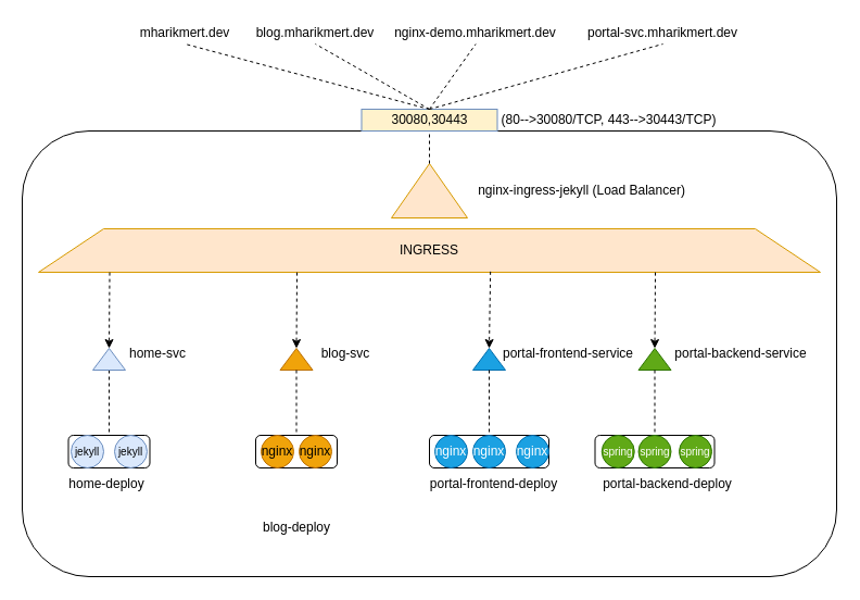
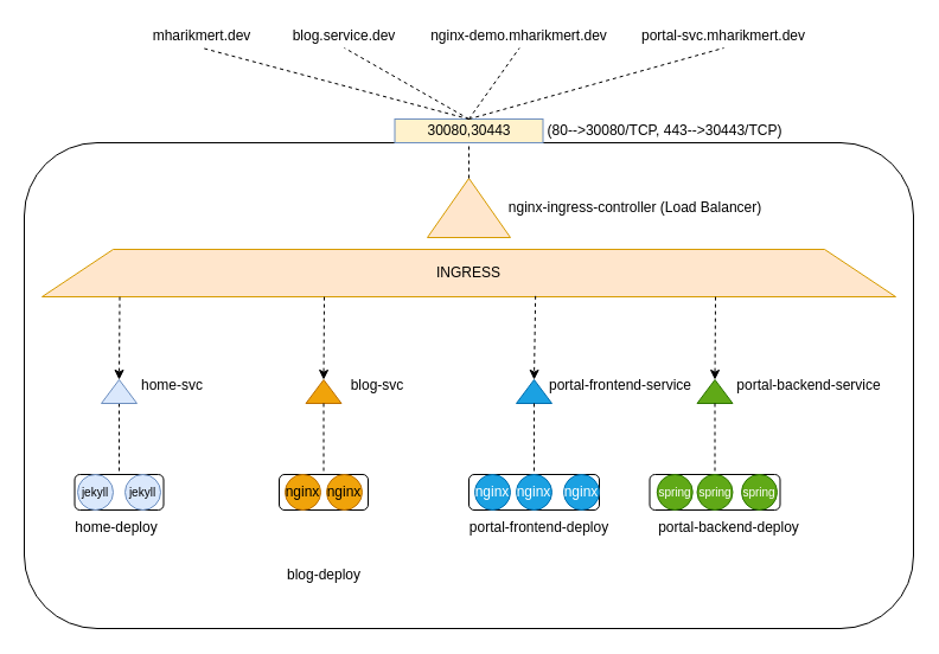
  <mxCell id="0" />
  <mxCell id="1" parent="0" />
  <mxCell id="2" value="nginx-demo.mharikmert.dev" style="text;html=1;strokeColor=none;fillColor=none;align=center;verticalAlign=middle;whiteSpace=wrap;rounded=0;" vertex="1" parent="1"><mxGeometry x="360.25" y="20" width="154.75" height="20" as="geometry" /></mxCell>
- <mxCell id="3" value="blog.mharikmert.dev" style="text;html=1;strokeColor=none;fillColor=none;align=center;verticalAlign=middle;whiteSpace=wrap;rounded=0;" vertex="1" parent="1"><mxGeometry x="235" y="20" width="110" height="20" as="geometry" /></mxCell>
+ <mxCell id="3" value="blog.service.dev" style="text;html=1;strokeColor=none;fillColor=none;align=center;verticalAlign=middle;whiteSpace=wrap;rounded=0;" vertex="1" parent="1"><mxGeometry x="235" y="20" width="110" height="20" as="geometry" /></mxCell>
  <mxCell id="4" value="mharikmert.dev" style="text;html=1;strokeColor=none;fillColor=none;align=center;verticalAlign=middle;whiteSpace=wrap;rounded=0;" vertex="1" parent="1"><mxGeometry x="125" y="20" width="90" height="20" as="geometry" /></mxCell>
  <mxCell id="5" value="portal-svc.mharikmert.dev" style="text;html=1;strokeColor=none;fillColor=none;align=center;verticalAlign=middle;whiteSpace=wrap;rounded=0;" vertex="1" parent="1"><mxGeometry x="525" y="20" width="170" height="20" as="geometry" /></mxCell>
  <mxCell id="6" value="" style="rounded=1;whiteSpace=wrap;html=1;fillColor=default;" vertex="1" parent="1"><mxGeometry x="20" y="120" width="750" height="410" as="geometry" /></mxCell>
  <mxCell id="7" value="" style="shape=trapezoid;perimeter=trapezoidPerimeter;whiteSpace=wrap;html=1;fixedSize=1;size=60;fillColor=#ffe6cc;strokeColor=#d79b00;" vertex="1" parent="1"><mxGeometry x="35" y="210" width="720" height="40" as="geometry" /></mxCell>
  <mxCell id="8" value="INGRESS" style="text;html=1;strokeColor=none;fillColor=none;align=center;verticalAlign=middle;whiteSpace=wrap;rounded=0;" vertex="1" parent="1"><mxGeometry x="365" y="215" width="60" height="30" as="geometry" /></mxCell>
  <mxCell id="9" value="" style="triangle;whiteSpace=wrap;html=1;direction=north;fillColor=#ffe6cc;strokeColor=#d79b00;" vertex="1" parent="1"><mxGeometry x="360" y="150" width="70" height="50" as="geometry" /></mxCell>
- <mxCell id="10" value="nginx-ingress-jekyll (Load Balancer)" style="text;html=1;align=center;verticalAlign=middle;resizable=0;points=[];autosize=1;strokeColor=none;fillColor=none;" vertex="1" parent="1"><mxGeometry x="415" y="160" width="240" height="30" as="geometry" /></mxCell>
+ <mxCell id="10" value="nginx-ingress-controller (Load Balancer)" style="text;html=1;align=center;verticalAlign=middle;resizable=0;points=[];autosize=1;strokeColor=none;fillColor=none;" vertex="1" parent="1"><mxGeometry x="415" y="160" width="240" height="30" as="geometry" /></mxCell>
  <mxCell id="11" value="" style="endArrow=none;dashed=1;html=1;strokeWidth=1;rounded=0;entryX=0.5;entryY=0;entryDx=0;entryDy=0;exitX=1;exitY=0.5;exitDx=0;exitDy=0;" edge="1" parent="1" source="9" target="6"><mxGeometry width="50" height="50" relative="1" as="geometry"><mxPoint x="255" y="270" as="sourcePoint" /><mxPoint x="305" y="220" as="targetPoint" /></mxGeometry></mxCell>
  <mxCell id="12" value="30080,30443" style="rounded=0;whiteSpace=wrap;html=1;strokeColor=#6c8ebf;fillColor=#fff2cc;" vertex="1" parent="1"><mxGeometry x="332.5" y="100" width="125" height="20" as="geometry" /></mxCell>
  <mxCell id="13" value="(80--&amp;gt;30080/TCP, 443--&amp;gt;30443/TCP)" style="text;html=1;align=center;verticalAlign=middle;resizable=0;points=[];autosize=1;strokeColor=none;fillColor=none;" vertex="1" parent="1"><mxGeometry x="450" y="95" width="220" height="30" as="geometry" /></mxCell>
  <mxCell id="14" value="" style="endArrow=none;dashed=1;html=1;rounded=0;entryX=0.5;entryY=1;entryDx=0;entryDy=0;exitX=0.5;exitY=0;exitDx=0;exitDy=0;" edge="1" parent="1" source="12" target="5"><mxGeometry width="50" height="50" relative="1" as="geometry"><mxPoint x="525" y="300" as="sourcePoint" /><mxPoint x="575" y="250" as="targetPoint" /></mxGeometry></mxCell>
  <mxCell id="15" value="" style="endArrow=none;dashed=1;html=1;rounded=0;entryX=0.5;entryY=1;entryDx=0;entryDy=0;" edge="1" parent="1" target="2"><mxGeometry width="50" height="50" relative="1" as="geometry"><mxPoint x="395" y="100" as="sourcePoint" /><mxPoint x="620" y="50" as="targetPoint" /></mxGeometry></mxCell>
  <mxCell id="16" value="" style="endArrow=none;dashed=1;html=1;rounded=0;exitX=0.5;exitY=0;exitDx=0;exitDy=0;entryX=0.5;entryY=1;entryDx=0;entryDy=0;" edge="1" parent="1" source="12" target="4"><mxGeometry width="50" height="50" relative="1" as="geometry"><mxPoint x="405" y="110" as="sourcePoint" /><mxPoint x="255" y="50" as="targetPoint" /></mxGeometry></mxCell>
  <mxCell id="17" value="" style="endArrow=none;dashed=1;html=1;rounded=0;entryX=0.5;entryY=1;entryDx=0;entryDy=0;exitX=0.5;exitY=0;exitDx=0;exitDy=0;" edge="1" parent="1" source="12" target="3"><mxGeometry width="50" height="50" relative="1" as="geometry"><mxPoint x="415" y="120" as="sourcePoint" /><mxPoint x="630" y="60" as="targetPoint" /></mxGeometry></mxCell>
  <mxCell id="18" value="" style="endArrow=classic;html=1;rounded=0;exitX=0.091;exitY=1.003;exitDx=0;exitDy=0;exitPerimeter=0;dashed=1;entryX=1;entryY=0.5;entryDx=0;entryDy=0;" edge="1" parent="1" source="7" target="20"><mxGeometry width="50" height="50" relative="1" as="geometry"><mxPoint x="365" y="260" as="sourcePoint" /><mxPoint x="100" y="310" as="targetPoint" /></mxGeometry></mxCell>
  <mxCell id="19" style="edgeStyle=orthogonalEdgeStyle;orthogonalLoop=1;jettySize=auto;html=1;exitX=0;exitY=0.5;exitDx=0;exitDy=0;entryX=0.5;entryY=0;entryDx=0;entryDy=0;strokeColor=default;fontSize=8;rounded=1;endArrow=none;endFill=0;dashed=1;" edge="1" parent="1" source="20" target="22"><mxGeometry relative="1" as="geometry" /></mxCell>
  <mxCell id="20" value="" style="triangle;whiteSpace=wrap;html=1;direction=north;fillColor=#dae8fc;strokeColor=#6c8ebf;" vertex="1" parent="1"><mxGeometry x="85" y="320" width="30" height="20" as="geometry" /></mxCell>
  <mxCell id="21" value="home-svc" style="text;html=1;strokeColor=none;fillColor=none;align=center;verticalAlign=middle;whiteSpace=wrap;rounded=0;" vertex="1" parent="1"><mxGeometry x="105" y="310" width="80" height="30" as="geometry" /></mxCell>
  <mxCell id="22" value="" style="rounded=1;whiteSpace=wrap;html=1;fontSize=8;fillColor=default;" vertex="1" parent="1"><mxGeometry x="62.5" y="400" width="75" height="30" as="geometry" /></mxCell>
  <mxCell id="23" value="home-deploy" style="text;html=1;strokeColor=none;fillColor=none;align=center;verticalAlign=middle;whiteSpace=wrap;rounded=0;" vertex="1" parent="1"><mxGeometry x="57.5" y="430" width="80" height="30" as="geometry" /></mxCell>
  <mxCell id="24" value="&lt;font size=&quot;1&quot;&gt;jekyll&lt;/font&gt;" style="ellipse;whiteSpace=wrap;html=1;aspect=fixed;fillColor=#dae8fc;strokeColor=#6c8ebf;" vertex="1" parent="1"><mxGeometry x="65" y="400" width="30" height="30" as="geometry" /></mxCell>
  <mxCell id="25" value="" style="endArrow=classic;html=1;rounded=0;exitX=0.091;exitY=1.003;exitDx=0;exitDy=0;exitPerimeter=0;dashed=1;entryX=1;entryY=0.5;entryDx=0;entryDy=0;" edge="1" parent="1" target="26"><mxGeometry width="50" height="50" relative="1" as="geometry"><mxPoint x="273.02" y="250.12" as="sourcePoint" /><mxPoint x="272.5" y="310" as="targetPoint" /></mxGeometry></mxCell>
  <mxCell id="26" value="" style="triangle;whiteSpace=wrap;html=1;direction=north;fillColor=#f0a30a;strokeColor=#BD7000;fontColor=#000000;" vertex="1" parent="1"><mxGeometry x="257.5" y="320" width="30" height="20" as="geometry" /></mxCell>
  <mxCell id="27" style="edgeStyle=orthogonalEdgeStyle;orthogonalLoop=1;jettySize=auto;html=1;exitX=0;exitY=0.5;exitDx=0;exitDy=0;entryX=0.5;entryY=0;entryDx=0;entryDy=0;strokeColor=default;fontSize=8;rounded=1;endArrow=none;endFill=0;dashed=1;" edge="1" parent="1" source="26" target="30"><mxGeometry relative="1" as="geometry" /></mxCell>
  <mxCell id="28" value="" style="ellipse;whiteSpace=wrap;html=1;aspect=fixed;fillColor=#fff2cc;strokeColor=#d6b656;" vertex="1" parent="1"><mxGeometry x="247.5" y="405" width="20" height="20" as="geometry" /></mxCell>
  <mxCell id="29" value="" style="ellipse;whiteSpace=wrap;html=1;aspect=fixed;fillColor=#fff2cc;strokeColor=#d6b656;" vertex="1" parent="1"><mxGeometry x="277.5" y="405" width="20" height="20" as="geometry" /></mxCell>
  <mxCell id="30" value="" style="rounded=1;whiteSpace=wrap;html=1;fontSize=8;fillColor=default;" vertex="1" parent="1"><mxGeometry x="235" y="400" width="75" height="30" as="geometry" /></mxCell>
  <mxCell id="31" value="blog-deploy" style="text;html=1;strokeColor=none;fillColor=none;align=center;verticalAlign=middle;whiteSpace=wrap;rounded=0;" vertex="1" parent="1"><mxGeometry x="232.5" y="470" width="80" height="30" as="geometry" /></mxCell>
  <mxCell id="32" value="blog-svc" style="text;html=1;strokeColor=none;fillColor=none;align=center;verticalAlign=middle;whiteSpace=wrap;rounded=0;" vertex="1" parent="1"><mxGeometry x="277.5" y="310" width="80" height="30" as="geometry" /></mxCell>
  <mxCell id="33" value="nginx" style="ellipse;whiteSpace=wrap;html=1;aspect=fixed;fillColor=#f0a30a;strokeColor=#BD7000;fontColor=#000000;" vertex="1" parent="1"><mxGeometry x="240" y="400" width="30" height="30" as="geometry" /></mxCell>
  <mxCell id="34" value="" style="endArrow=classic;html=1;rounded=0;exitX=0.578;exitY=0.984;exitDx=0;exitDy=0;exitPerimeter=0;dashed=1;entryX=1;entryY=0.5;entryDx=0;entryDy=0;" edge="1" parent="1" source="7" target="35"><mxGeometry width="50" height="50" relative="1" as="geometry"><mxPoint x="433.02" y="250.12" as="sourcePoint" /><mxPoint x="432.5" y="310" as="targetPoint" /></mxGeometry></mxCell>
  <mxCell id="35" value="" style="triangle;whiteSpace=wrap;html=1;direction=north;fillColor=#1ba1e2;strokeColor=#006EAF;fontColor=#ffffff;" vertex="1" parent="1"><mxGeometry x="435" y="320" width="30" height="20" as="geometry" /></mxCell>
  <mxCell id="36" value="portal-frontend-service" style="text;html=1;strokeColor=none;fillColor=none;align=center;verticalAlign=middle;whiteSpace=wrap;rounded=0;" vertex="1" parent="1"><mxGeometry x="457.5" y="310" width="130" height="30" as="geometry" /></mxCell>
  <mxCell id="37" style="edgeStyle=orthogonalEdgeStyle;orthogonalLoop=1;jettySize=auto;html=1;exitX=0;exitY=0.5;exitDx=0;exitDy=0;entryX=0.5;entryY=0;entryDx=0;entryDy=0;strokeColor=default;fontSize=8;rounded=1;endArrow=none;endFill=0;dashed=1;" edge="1" parent="1" source="35" target="39"><mxGeometry relative="1" as="geometry"><Array as="points"><mxPoint x="450" y="340" /></Array></mxGeometry></mxCell>
  <mxCell id="38" value="" style="ellipse;whiteSpace=wrap;html=1;aspect=fixed;fillColor=#fff2cc;strokeColor=#d6b656;" vertex="1" parent="1"><mxGeometry x="407.5" y="405" width="20" height="20" as="geometry" /></mxCell>
  <mxCell id="39" value="" style="rounded=1;whiteSpace=wrap;html=1;fontSize=8;fillColor=default;" vertex="1" parent="1"><mxGeometry x="395" y="400" width="110" height="30" as="geometry" /></mxCell>
  <mxCell id="40" value="portal-frontend-deploy" style="text;html=1;strokeColor=none;fillColor=none;align=center;verticalAlign=middle;whiteSpace=wrap;rounded=0;" vertex="1" parent="1"><mxGeometry x="393.75" y="430" width="121.25" height="30" as="geometry" /></mxCell>
  <mxCell id="41" value="" style="endArrow=classic;html=1;rounded=0;exitX=0.091;exitY=1.003;exitDx=0;exitDy=0;exitPerimeter=0;dashed=1;entryX=1;entryY=0.5;entryDx=0;entryDy=0;" edge="1" parent="1" target="42"><mxGeometry width="50" height="50" relative="1" as="geometry"><mxPoint x="603.02" y="250.12" as="sourcePoint" /><mxPoint x="602.5" y="310" as="targetPoint" /></mxGeometry></mxCell>
  <mxCell id="42" value="" style="triangle;whiteSpace=wrap;html=1;direction=north;fillColor=#60a917;strokeColor=#2D7600;fontColor=#ffffff;" vertex="1" parent="1"><mxGeometry x="587.5" y="320" width="30" height="20" as="geometry" /></mxCell>
  <mxCell id="43" value="portal-backend-service" style="text;html=1;strokeColor=none;fillColor=none;align=center;verticalAlign=middle;whiteSpace=wrap;rounded=0;" vertex="1" parent="1"><mxGeometry x="617.5" y="310" width="127.5" height="30" as="geometry" /></mxCell>
  <mxCell id="44" style="edgeStyle=orthogonalEdgeStyle;orthogonalLoop=1;jettySize=auto;html=1;exitX=0;exitY=0.5;exitDx=0;exitDy=0;entryX=0.5;entryY=0;entryDx=0;entryDy=0;strokeColor=default;fontSize=8;rounded=1;endArrow=none;endFill=0;dashed=1;" edge="1" parent="1" source="42"><mxGeometry relative="1" as="geometry"><mxPoint x="602.5" y="400" as="targetPoint" /></mxGeometry></mxCell>
  <mxCell id="45" value="portal-backend-deploy" style="text;html=1;strokeColor=none;fillColor=none;align=center;verticalAlign=middle;whiteSpace=wrap;rounded=0;" vertex="1" parent="1"><mxGeometry x="553.75" y="430" width="121.25" height="30" as="geometry" /></mxCell>
  <mxCell id="46" value="nginx" style="ellipse;whiteSpace=wrap;html=1;aspect=fixed;fillColor=#1ba1e2;strokeColor=#006EAF;fontColor=#ffffff;" vertex="1" parent="1"><mxGeometry x="400" y="400" width="30" height="30" as="geometry" /></mxCell>
  <mxCell id="47" value="&lt;span style=&quot;font-size: x-small;&quot;&gt;jekyll&lt;/span&gt;" style="ellipse;whiteSpace=wrap;html=1;aspect=fixed;fillColor=#dae8fc;strokeColor=#6c8ebf;" vertex="1" parent="1"><mxGeometry x="105" y="400" width="30" height="30" as="geometry" /></mxCell>
  <mxCell id="48" value="nginx" style="ellipse;whiteSpace=wrap;html=1;aspect=fixed;fillColor=#f0a30a;strokeColor=#BD7000;fontColor=#000000;" vertex="1" parent="1"><mxGeometry x="275" y="400" width="30" height="30" as="geometry" /></mxCell>
  <mxCell id="49" value="" style="rounded=1;whiteSpace=wrap;html=1;fontSize=8;fillColor=default;" vertex="1" parent="1"><mxGeometry x="547.5" y="400" width="110" height="30" as="geometry" /></mxCell>
  <mxCell id="50" value="&lt;font style=&quot;font-size: 10px;&quot;&gt;spring&lt;/font&gt;" style="ellipse;whiteSpace=wrap;html=1;aspect=fixed;fillColor=#60a917;strokeColor=#2D7600;fontColor=#ffffff;" vertex="1" parent="1"><mxGeometry x="553.75" y="400" width="30" height="30" as="geometry" /></mxCell>
  <mxCell id="51" value="nginx" style="ellipse;whiteSpace=wrap;html=1;aspect=fixed;fillColor=#1ba1e2;strokeColor=#006EAF;fontColor=#ffffff;" vertex="1" parent="1"><mxGeometry x="435" y="400" width="30" height="30" as="geometry" /></mxCell>
  <mxCell id="52" value="nginx" style="ellipse;whiteSpace=wrap;html=1;aspect=fixed;fillColor=#1ba1e2;strokeColor=#006EAF;fontColor=#ffffff;" vertex="1" parent="1"><mxGeometry x="475" y="400" width="30" height="30" as="geometry" /></mxCell>
  <mxCell id="53" value="&lt;span style=&quot;font-size: 10px;&quot;&gt;spring&lt;/span&gt;" style="ellipse;whiteSpace=wrap;html=1;aspect=fixed;fillColor=#60a917;strokeColor=#2D7600;fontColor=#ffffff;" vertex="1" parent="1"><mxGeometry x="587.5" y="400" width="30" height="30" as="geometry" /></mxCell>
  <mxCell id="54" value="&lt;span style=&quot;font-size: 10px;&quot;&gt;spring&lt;/span&gt;" style="ellipse;whiteSpace=wrap;html=1;aspect=fixed;fillColor=#60a917;strokeColor=#2D7600;fontColor=#ffffff;" vertex="1" parent="1"><mxGeometry x="625" y="400" width="30" height="30" as="geometry" /></mxCell>
